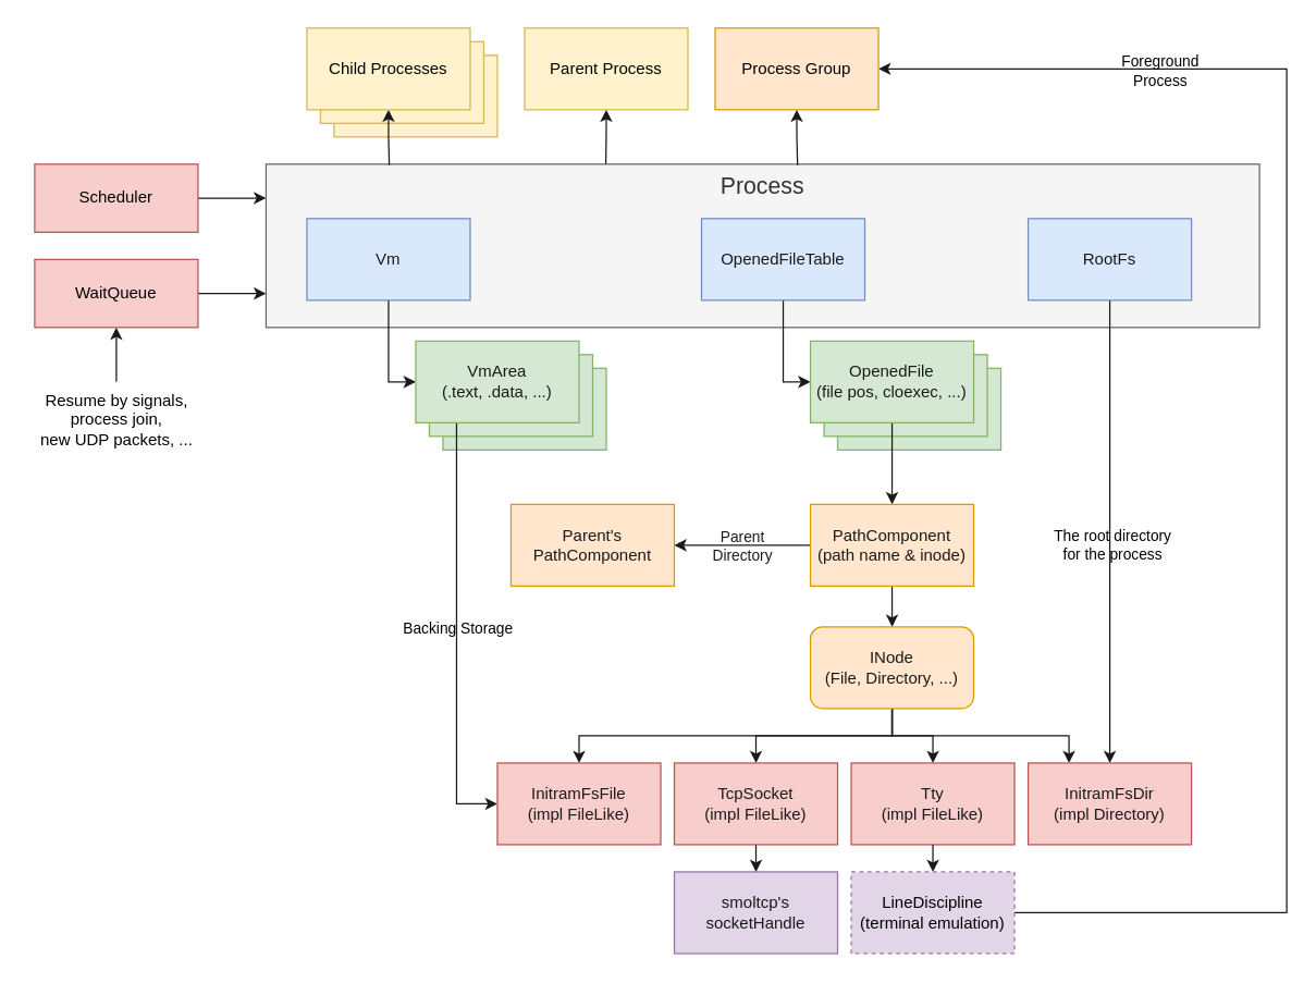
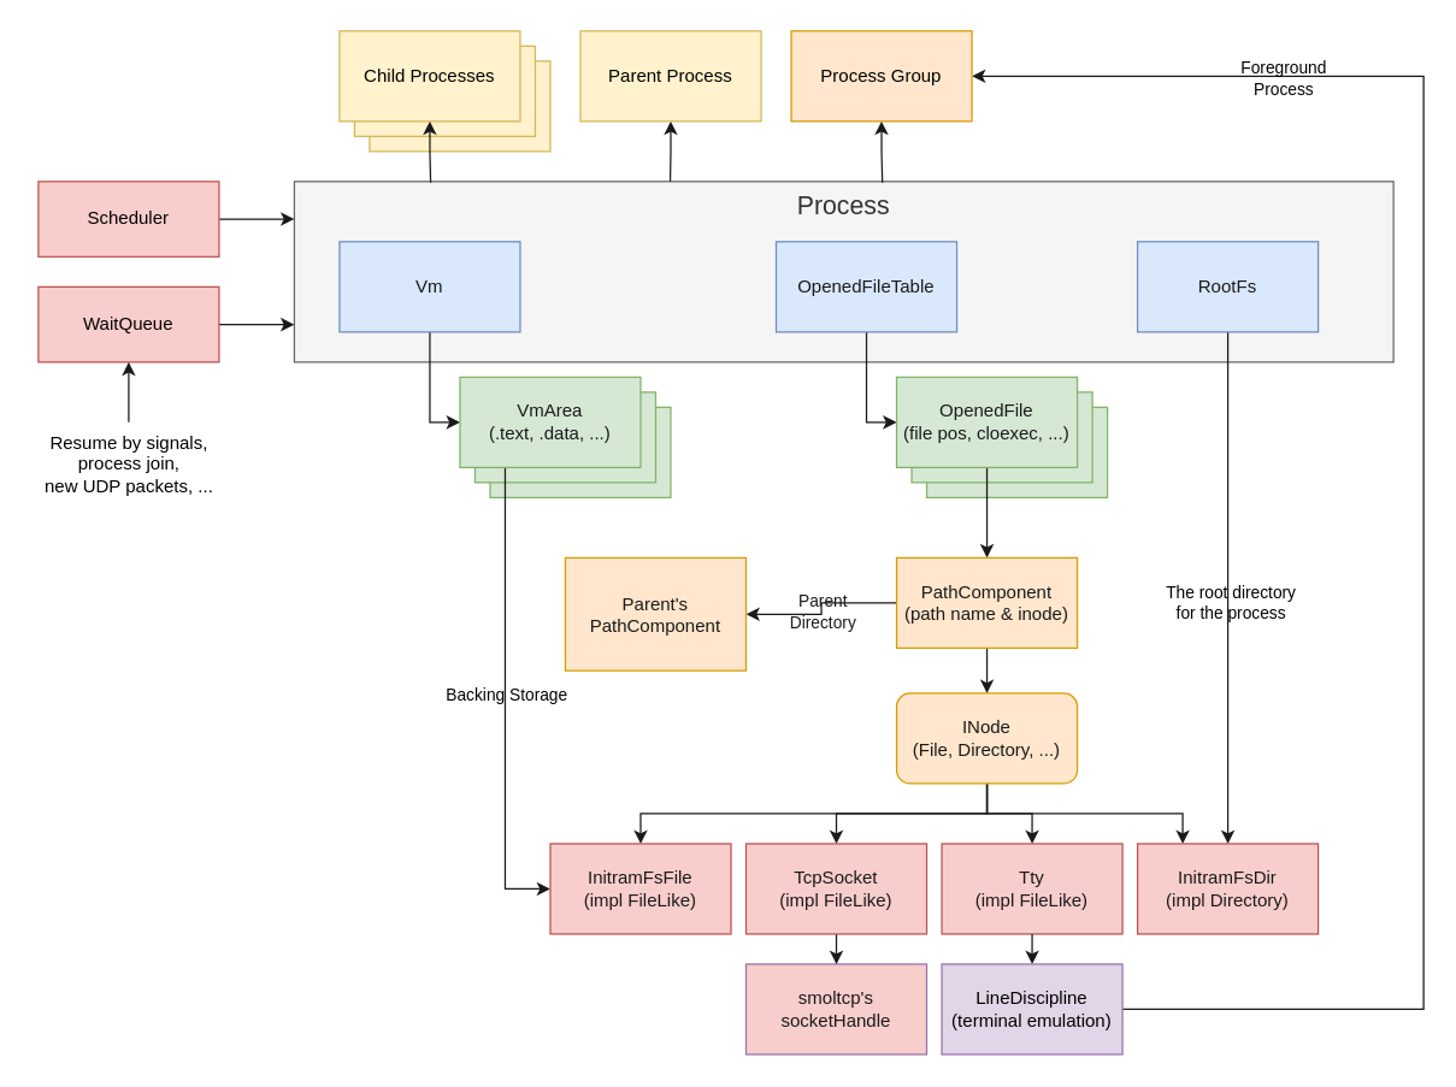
  <mxCell id="0" />
  <mxCell id="1" parent="0" />
  <mxCell id="2" value="Parent Process" style="rounded=0;whiteSpace=wrap;html=1;strokeColor=#d6b656;fillColor=#fff2cc;" parent="1" vertex="1"><mxGeometry x="245" y="40" width="120" height="60" as="geometry" /></mxCell>
  <mxCell id="3" value="Parent Process" style="rounded=0;whiteSpace=wrap;html=1;strokeColor=#d6b656;fillColor=#fff2cc;" parent="1" vertex="1"><mxGeometry x="235" y="30" width="120" height="60" as="geometry" /></mxCell>
  <mxCell id="4" value="&lt;font style=&quot;font-size: 17px&quot;&gt;Process&lt;/font&gt;" style="rounded=0;whiteSpace=wrap;html=1;strokeColor=#666666;verticalAlign=top;fillColor=#f5f5f5;fontColor=#333333;" parent="1" vertex="1"><mxGeometry x="195" y="120" width="730" height="120" as="geometry" /></mxCell>
  <mxCell id="5" value="&lt;font color=&quot;#1a1a1a&quot;&gt;OpenedFile&lt;/font&gt;" style="rounded=0;whiteSpace=wrap;html=1;strokeColor=#82b366;fillColor=#d5e8d4;" parent="1" vertex="1"><mxGeometry x="615" y="270" width="120" height="60" as="geometry" /></mxCell>
  <mxCell id="6" value="&lt;font color=&quot;#1a1a1a&quot;&gt;OpenedFile&lt;/font&gt;" style="rounded=0;whiteSpace=wrap;html=1;strokeColor=#82b366;fillColor=#d5e8d4;" parent="1" vertex="1"><mxGeometry x="605" y="260" width="120" height="60" as="geometry" /></mxCell>
  <mxCell id="7" value="&lt;font color=&quot;#1a1a1a&quot;&gt;VmArea&lt;/font&gt;" style="rounded=0;whiteSpace=wrap;html=1;strokeColor=#82b366;fillColor=#d5e8d4;" parent="1" vertex="1"><mxGeometry x="325" y="270" width="120" height="60" as="geometry" /></mxCell>
  <mxCell id="8" value="&lt;font color=&quot;#1a1a1a&quot;&gt;VmArea&lt;/font&gt;" style="rounded=0;whiteSpace=wrap;html=1;strokeColor=#82b366;fillColor=#d5e8d4;" parent="1" vertex="1"><mxGeometry x="315" y="260" width="120" height="60" as="geometry" /></mxCell>
  <mxCell id="9" style="edgeStyle=orthogonalEdgeStyle;rounded=0;orthogonalLoop=1;jettySize=auto;html=1;entryX=0;entryY=0.5;entryDx=0;entryDy=0;strokeColor=#1A1A1A;" parent="1" source="10" target="18" edge="1"><mxGeometry relative="1" as="geometry" /></mxCell>
  <mxCell id="10" value="Vm" style="rounded=0;whiteSpace=wrap;html=1;strokeColor=#6c8ebf;fillColor=#dae8fc;fontColor=#1A1A1A;" parent="1" vertex="1"><mxGeometry x="225" y="160" width="120" height="60" as="geometry" /></mxCell>
  <mxCell id="11" style="edgeStyle=orthogonalEdgeStyle;rounded=0;orthogonalLoop=1;jettySize=auto;html=1;exitX=0.5;exitY=1;exitDx=0;exitDy=0;entryX=0;entryY=0.5;entryDx=0;entryDy=0;strokeColor=#1A1A1A;" parent="1" source="12" target="20" edge="1"><mxGeometry relative="1" as="geometry" /></mxCell>
  <mxCell id="12" value="OpenedFileTable" style="rounded=0;whiteSpace=wrap;html=1;strokeColor=#6c8ebf;fillColor=#dae8fc;fontColor=#1A1A1A;" parent="1" vertex="1"><mxGeometry x="515" y="160" width="120" height="60" as="geometry" /></mxCell>
  <mxCell id="13" style="edgeStyle=orthogonalEdgeStyle;rounded=0;orthogonalLoop=1;jettySize=auto;html=1;entryX=0.5;entryY=0;entryDx=0;entryDy=0;strokeColor=#1A1A1A;" parent="1" source="15" target="35" edge="1"><mxGeometry relative="1" as="geometry" /></mxCell>
  <mxCell id="14" value="The root directory&lt;br&gt;for the process" style="edgeLabel;html=1;align=center;verticalAlign=middle;resizable=0;points=[];labelBackgroundColor=none;" parent="13" vertex="1" connectable="0"><mxGeometry x="0.051" y="1" relative="1" as="geometry"><mxPoint as="offset" /></mxGeometry></mxCell>
  <mxCell id="15" value="RootFs" style="rounded=0;whiteSpace=wrap;html=1;strokeColor=#6c8ebf;fillColor=#dae8fc;fontColor=#1A1A1A;" parent="1" vertex="1"><mxGeometry x="755" y="160" width="120" height="60" as="geometry" /></mxCell>
  <mxCell id="16" style="edgeStyle=orthogonalEdgeStyle;rounded=0;orthogonalLoop=1;jettySize=auto;html=1;exitX=0.25;exitY=1;exitDx=0;exitDy=0;entryX=0;entryY=0.5;entryDx=0;entryDy=0;strokeColor=#1A1A1A;" parent="1" source="18" target="31" edge="1"><mxGeometry relative="1" as="geometry" /></mxCell>
  <mxCell id="17" value="Backing Storage" style="edgeLabel;html=1;align=center;verticalAlign=middle;resizable=0;points=[];labelBackgroundColor=none;" parent="16" vertex="1" connectable="0"><mxGeometry x="-0.207" y="1" relative="1" as="geometry"><mxPoint x="-1" y="27" as="offset" /></mxGeometry></mxCell>
  <mxCell id="18" value="&lt;font color=&quot;#1a1a1a&quot;&gt;VmArea&lt;br&gt;(.text, .data, ...)&lt;br&gt;&lt;/font&gt;" style="rounded=0;whiteSpace=wrap;html=1;strokeColor=#82b366;fillColor=#d5e8d4;" parent="1" vertex="1"><mxGeometry x="305" y="250" width="120" height="60" as="geometry" /></mxCell>
  <mxCell id="19" style="edgeStyle=orthogonalEdgeStyle;rounded=0;orthogonalLoop=1;jettySize=auto;html=1;exitX=0.5;exitY=1;exitDx=0;exitDy=0;entryX=0.5;entryY=0;entryDx=0;entryDy=0;strokeColor=#1A1A1A;" parent="1" source="20" target="24" edge="1"><mxGeometry relative="1" as="geometry" /></mxCell>
  <mxCell id="20" value="&lt;font color=&quot;#1a1a1a&quot;&gt;OpenedFile&lt;br&gt;(file pos, cloexec, ...)&lt;br&gt;&lt;/font&gt;" style="rounded=0;whiteSpace=wrap;html=1;strokeColor=#82b366;fillColor=#d5e8d4;" parent="1" vertex="1"><mxGeometry x="595" y="250" width="120" height="60" as="geometry" /></mxCell>
  <mxCell id="21" style="edgeStyle=orthogonalEdgeStyle;rounded=0;orthogonalLoop=1;jettySize=auto;html=1;entryX=1;entryY=0.5;entryDx=0;entryDy=0;fontColor=#1A1A1A;strokeColor=#1A1A1A;" parent="1" source="24" target="25" edge="1"><mxGeometry relative="1" as="geometry" /></mxCell>
  <mxCell id="22" value="Parent&lt;br&gt;Directory" style="edgeLabel;html=1;align=center;verticalAlign=middle;resizable=0;points=[];fontColor=#1A1A1A;labelBackgroundColor=none;" parent="21" vertex="1" connectable="0"><mxGeometry x="0.017" relative="1" as="geometry"><mxPoint as="offset" /></mxGeometry></mxCell>
  <mxCell id="23" style="edgeStyle=orthogonalEdgeStyle;rounded=0;orthogonalLoop=1;jettySize=auto;html=1;entryX=0.5;entryY=0;entryDx=0;entryDy=0;strokeColor=#1A1A1A;" parent="1" source="24" target="30" edge="1"><mxGeometry relative="1" as="geometry" /></mxCell>
  <mxCell id="24" value="&lt;font color=&quot;#1a1a1a&quot;&gt;PathComponent&lt;br&gt;(path name &amp;amp; inode)&lt;br&gt;&lt;/font&gt;" style="rounded=0;whiteSpace=wrap;html=1;strokeColor=#d79b00;fillColor=#ffe6cc;" parent="1" vertex="1"><mxGeometry x="595" y="370" width="120" height="60" as="geometry" /></mxCell>
- <mxCell id="25" value="&lt;font color=&quot;#1a1a1a&quot;&gt;Parent's&lt;br&gt;PathComponent&lt;/font&gt;" style="rounded=0;whiteSpace=wrap;html=1;strokeColor=#d79b00;fillColor=#ffe6cc;" parent="1" vertex="1"><mxGeometry x="375" y="370" width="120" height="60" as="geometry" /></mxCell>
+ <mxCell id="25" value="&lt;font color=&quot;#1a1a1a&quot;&gt;Parent's&lt;br&gt;PathComponent&lt;/font&gt;" style="rounded=0;whiteSpace=wrap;html=1;strokeColor=#d79b00;fillColor=#ffe6cc;" parent="1" vertex="1"><mxGeometry x="375" y="370" width="120" height="75" as="geometry" /></mxCell>
  <mxCell id="26" style="edgeStyle=orthogonalEdgeStyle;rounded=0;orthogonalLoop=1;jettySize=auto;html=1;entryX=0.5;entryY=0;entryDx=0;entryDy=0;strokeColor=#1A1A1A;" parent="1" source="30" target="33" edge="1"><mxGeometry relative="1" as="geometry" /></mxCell>
  <mxCell id="27" style="edgeStyle=orthogonalEdgeStyle;rounded=0;orthogonalLoop=1;jettySize=auto;html=1;exitX=0.5;exitY=1;exitDx=0;exitDy=0;entryX=0.5;entryY=0;entryDx=0;entryDy=0;strokeColor=#1A1A1A;" parent="1" source="30" target="31" edge="1"><mxGeometry relative="1" as="geometry" /></mxCell>
  <mxCell id="28" style="edgeStyle=orthogonalEdgeStyle;rounded=0;orthogonalLoop=1;jettySize=auto;html=1;exitX=0.5;exitY=1;exitDx=0;exitDy=0;entryX=0.5;entryY=0;entryDx=0;entryDy=0;strokeColor=#1A1A1A;" parent="1" source="30" target="34" edge="1"><mxGeometry relative="1" as="geometry" /></mxCell>
  <mxCell id="29" style="edgeStyle=orthogonalEdgeStyle;rounded=0;orthogonalLoop=1;jettySize=auto;html=1;exitX=0.5;exitY=1;exitDx=0;exitDy=0;entryX=0.25;entryY=0;entryDx=0;entryDy=0;strokeColor=#1A1A1A;" parent="1" source="30" target="35" edge="1"><mxGeometry relative="1" as="geometry" /></mxCell>
  <mxCell id="30" value="&lt;font color=&quot;#1a1a1a&quot;&gt;INode&lt;br&gt;(File, Directory, ...)&lt;br&gt;&lt;/font&gt;" style="whiteSpace=wrap;html=1;strokeColor=#d79b00;fillColor=#ffe6cc;rounded=1;" parent="1" vertex="1"><mxGeometry x="595" y="460" width="120" height="60" as="geometry" /></mxCell>
  <mxCell id="31" value="&lt;font color=&quot;#1a1a1a&quot;&gt;InitramFsFile&lt;br&gt;(impl FileLike)&lt;br&gt;&lt;/font&gt;" style="rounded=0;whiteSpace=wrap;html=1;strokeColor=#b85450;fillColor=#f8cecc;" parent="1" vertex="1"><mxGeometry x="365" y="560" width="120" height="60" as="geometry" /></mxCell>
  <mxCell id="32" style="edgeStyle=orthogonalEdgeStyle;rounded=0;orthogonalLoop=1;jettySize=auto;html=1;entryX=0.5;entryY=0;entryDx=0;entryDy=0;strokeColor=#1A1A1A;" parent="1" source="33" target="36" edge="1"><mxGeometry relative="1" as="geometry" /></mxCell>
  <mxCell id="33" value="&lt;font color=&quot;#1a1a1a&quot;&gt;TcpSocket&lt;br&gt;(impl FileLike)&lt;br&gt;&lt;/font&gt;" style="rounded=0;whiteSpace=wrap;html=1;strokeColor=#b85450;fillColor=#f8cecc;" parent="1" vertex="1"><mxGeometry x="495" y="560" width="120" height="60" as="geometry" /></mxCell>
  <mxCell id="34" value="&lt;font color=&quot;#1a1a1a&quot;&gt;Tty&lt;br&gt;(impl FileLike)&lt;br&gt;&lt;/font&gt;" style="rounded=0;whiteSpace=wrap;html=1;strokeColor=#b85450;fillColor=#f8cecc;" parent="1" vertex="1"><mxGeometry x="625" y="560" width="120" height="60" as="geometry" /></mxCell>
  <mxCell id="35" value="&lt;font color=&quot;#1a1a1a&quot;&gt;InitramFsDir&lt;br&gt;(impl Directory)&lt;br&gt;&lt;/font&gt;" style="rounded=0;whiteSpace=wrap;html=1;strokeColor=#b85450;fillColor=#f8cecc;" parent="1" vertex="1"><mxGeometry x="755" y="560" width="120" height="60" as="geometry" /></mxCell>
- <mxCell id="36" value="&lt;font color=&quot;#1a1a1a&quot;&gt;smoltcp's&lt;br&gt;socketHandle&lt;br&gt;&lt;/font&gt;" style="rounded=0;whiteSpace=wrap;html=1;strokeColor=#9673a6;fillColor=#e1d5e7;" parent="1" vertex="1"><mxGeometry x="495" y="640" width="120" height="60" as="geometry" /></mxCell>
+ <mxCell id="36" value="&lt;font color=&quot;#1a1a1a&quot;&gt;smoltcp's&lt;br&gt;socketHandle&lt;br&gt;&lt;/font&gt;" style="rounded=0;whiteSpace=wrap;html=1;strokeColor=#9673a6;fillColor=#f8cecc;" parent="1" vertex="1"><mxGeometry x="495" y="640" width="120" height="60" as="geometry" /></mxCell>
  <mxCell id="37" style="edgeStyle=orthogonalEdgeStyle;rounded=0;orthogonalLoop=1;jettySize=auto;html=1;entryX=0.342;entryY=0;entryDx=0;entryDy=0;entryPerimeter=0;startArrow=classic;startFill=1;endArrow=none;endFill=0;strokeColor=#1A1A1A;" parent="1" source="38" target="4" edge="1"><mxGeometry relative="1" as="geometry" /></mxCell>
  <mxCell id="38" value="Parent Process" style="rounded=0;whiteSpace=wrap;html=1;strokeColor=#d6b656;fillColor=#fff2cc;" parent="1" vertex="1"><mxGeometry x="385" y="20" width="120" height="60" as="geometry" /></mxCell>
  <mxCell id="39" style="edgeStyle=orthogonalEdgeStyle;rounded=0;orthogonalLoop=1;jettySize=auto;html=1;exitX=0.5;exitY=1;exitDx=0;exitDy=0;entryX=0.124;entryY=0.006;entryDx=0;entryDy=0;entryPerimeter=0;startArrow=classic;startFill=1;endArrow=none;endFill=0;strokeColor=#1A1A1A;" parent="1" source="40" target="4" edge="1"><mxGeometry relative="1" as="geometry" /></mxCell>
  <mxCell id="40" value="Child Processes" style="rounded=0;whiteSpace=wrap;html=1;strokeColor=#d6b656;fillColor=#fff2cc;" parent="1" vertex="1"><mxGeometry x="225" y="20" width="120" height="60" as="geometry" /></mxCell>
  <mxCell id="41" style="edgeStyle=orthogonalEdgeStyle;rounded=0;orthogonalLoop=1;jettySize=auto;html=1;exitX=0.5;exitY=0;exitDx=0;exitDy=0;entryX=0.5;entryY=1;entryDx=0;entryDy=0;startArrow=classic;startFill=1;endArrow=none;endFill=0;strokeColor=#1A1A1A;" parent="1" source="44" target="34" edge="1"><mxGeometry relative="1" as="geometry" /></mxCell>
  <mxCell id="42" style="edgeStyle=orthogonalEdgeStyle;rounded=0;orthogonalLoop=1;jettySize=auto;html=1;entryX=1;entryY=0.5;entryDx=0;entryDy=0;startArrow=none;startFill=0;endArrow=classic;endFill=1;strokeColor=#1A1A1A;exitX=1;exitY=0.5;exitDx=0;exitDy=0;" parent="1" source="44" target="46" edge="1"><mxGeometry relative="1" as="geometry"><Array as="points"><mxPoint x="945" y="670" /><mxPoint x="945" y="50" /></Array></mxGeometry></mxCell>
  <mxCell id="43" value="Foreground&lt;br&gt;Process" style="edgeLabel;html=1;align=center;verticalAlign=middle;resizable=0;points=[];labelBackgroundColor=none;" parent="42" vertex="1" connectable="0"><mxGeometry x="0.632" y="1" relative="1" as="geometry"><mxPoint as="offset" /></mxGeometry></mxCell>
- <mxCell id="44" value="LineDiscipline&lt;br&gt;(terminal emulation)" style="rounded=0;whiteSpace=wrap;html=1;strokeColor=#9673a6;fillColor=#e1d5e7;dashed=1;" parent="1" vertex="1"><mxGeometry x="625" y="640" width="120" height="60" as="geometry" /></mxCell>
+ <mxCell id="44" value="LineDiscipline&lt;br&gt;(terminal emulation)" style="rounded=0;whiteSpace=wrap;html=1;strokeColor=#9673a6;fillColor=#e1d5e7;" parent="1" vertex="1"><mxGeometry x="625" y="640" width="120" height="60" as="geometry" /></mxCell>
  <mxCell id="45" style="edgeStyle=orthogonalEdgeStyle;rounded=0;orthogonalLoop=1;jettySize=auto;html=1;entryX=0.535;entryY=0.006;entryDx=0;entryDy=0;entryPerimeter=0;startArrow=classic;startFill=1;endArrow=none;endFill=0;strokeColor=#1A1A1A;" parent="1" source="46" target="4" edge="1"><mxGeometry relative="1" as="geometry" /></mxCell>
  <mxCell id="46" value="Process Group" style="rounded=0;whiteSpace=wrap;html=1;strokeColor=#d79b00;fillColor=#ffe6cc;" parent="1" vertex="1"><mxGeometry x="525" y="20" width="120" height="60" as="geometry" /></mxCell>
  <mxCell id="47" style="edgeStyle=orthogonalEdgeStyle;rounded=0;orthogonalLoop=1;jettySize=auto;html=1;entryX=0;entryY=0.792;entryDx=0;entryDy=0;entryPerimeter=0;startArrow=none;startFill=0;endArrow=classic;endFill=1;strokeColor=#1A1A1A;" parent="1" source="49" target="4" edge="1"><mxGeometry relative="1" as="geometry" /></mxCell>
  <mxCell id="48" style="edgeStyle=orthogonalEdgeStyle;rounded=0;orthogonalLoop=1;jettySize=auto;html=1;startArrow=classic;startFill=1;endArrow=none;endFill=0;strokeColor=#1A1A1A;" parent="1" source="49" edge="1"><mxGeometry relative="1" as="geometry"><mxPoint x="85" y="280" as="targetPoint" /></mxGeometry></mxCell>
  <mxCell id="49" value="WaitQueue" style="rounded=0;whiteSpace=wrap;html=1;strokeColor=#b85450;fillColor=#f8cecc;" parent="1" vertex="1"><mxGeometry x="25" y="190" width="120" height="50" as="geometry" /></mxCell>
  <mxCell id="50" style="edgeStyle=orthogonalEdgeStyle;rounded=0;orthogonalLoop=1;jettySize=auto;html=1;entryX=0;entryY=0.208;entryDx=0;entryDy=0;startArrow=none;startFill=0;endArrow=classic;endFill=1;strokeColor=#1A1A1A;entryPerimeter=0;" parent="1" source="51" target="4" edge="1"><mxGeometry relative="1" as="geometry" /></mxCell>
  <mxCell id="51" value="Scheduler" style="rounded=0;whiteSpace=wrap;html=1;strokeColor=#b85450;fillColor=#f8cecc;" parent="1" vertex="1"><mxGeometry x="25" y="120" width="120" height="50" as="geometry" /></mxCell>
  <mxCell id="52" value="Resume by signals,&lt;br&gt;process join,&lt;br&gt;new UDP packets, ..." style="text;html=1;align=center;verticalAlign=middle;resizable=0;points=[];autosize=1;strokeColor=none;" parent="1" vertex="1"><mxGeometry x="20" y="283" width="130" height="50" as="geometry" /></mxCell>
